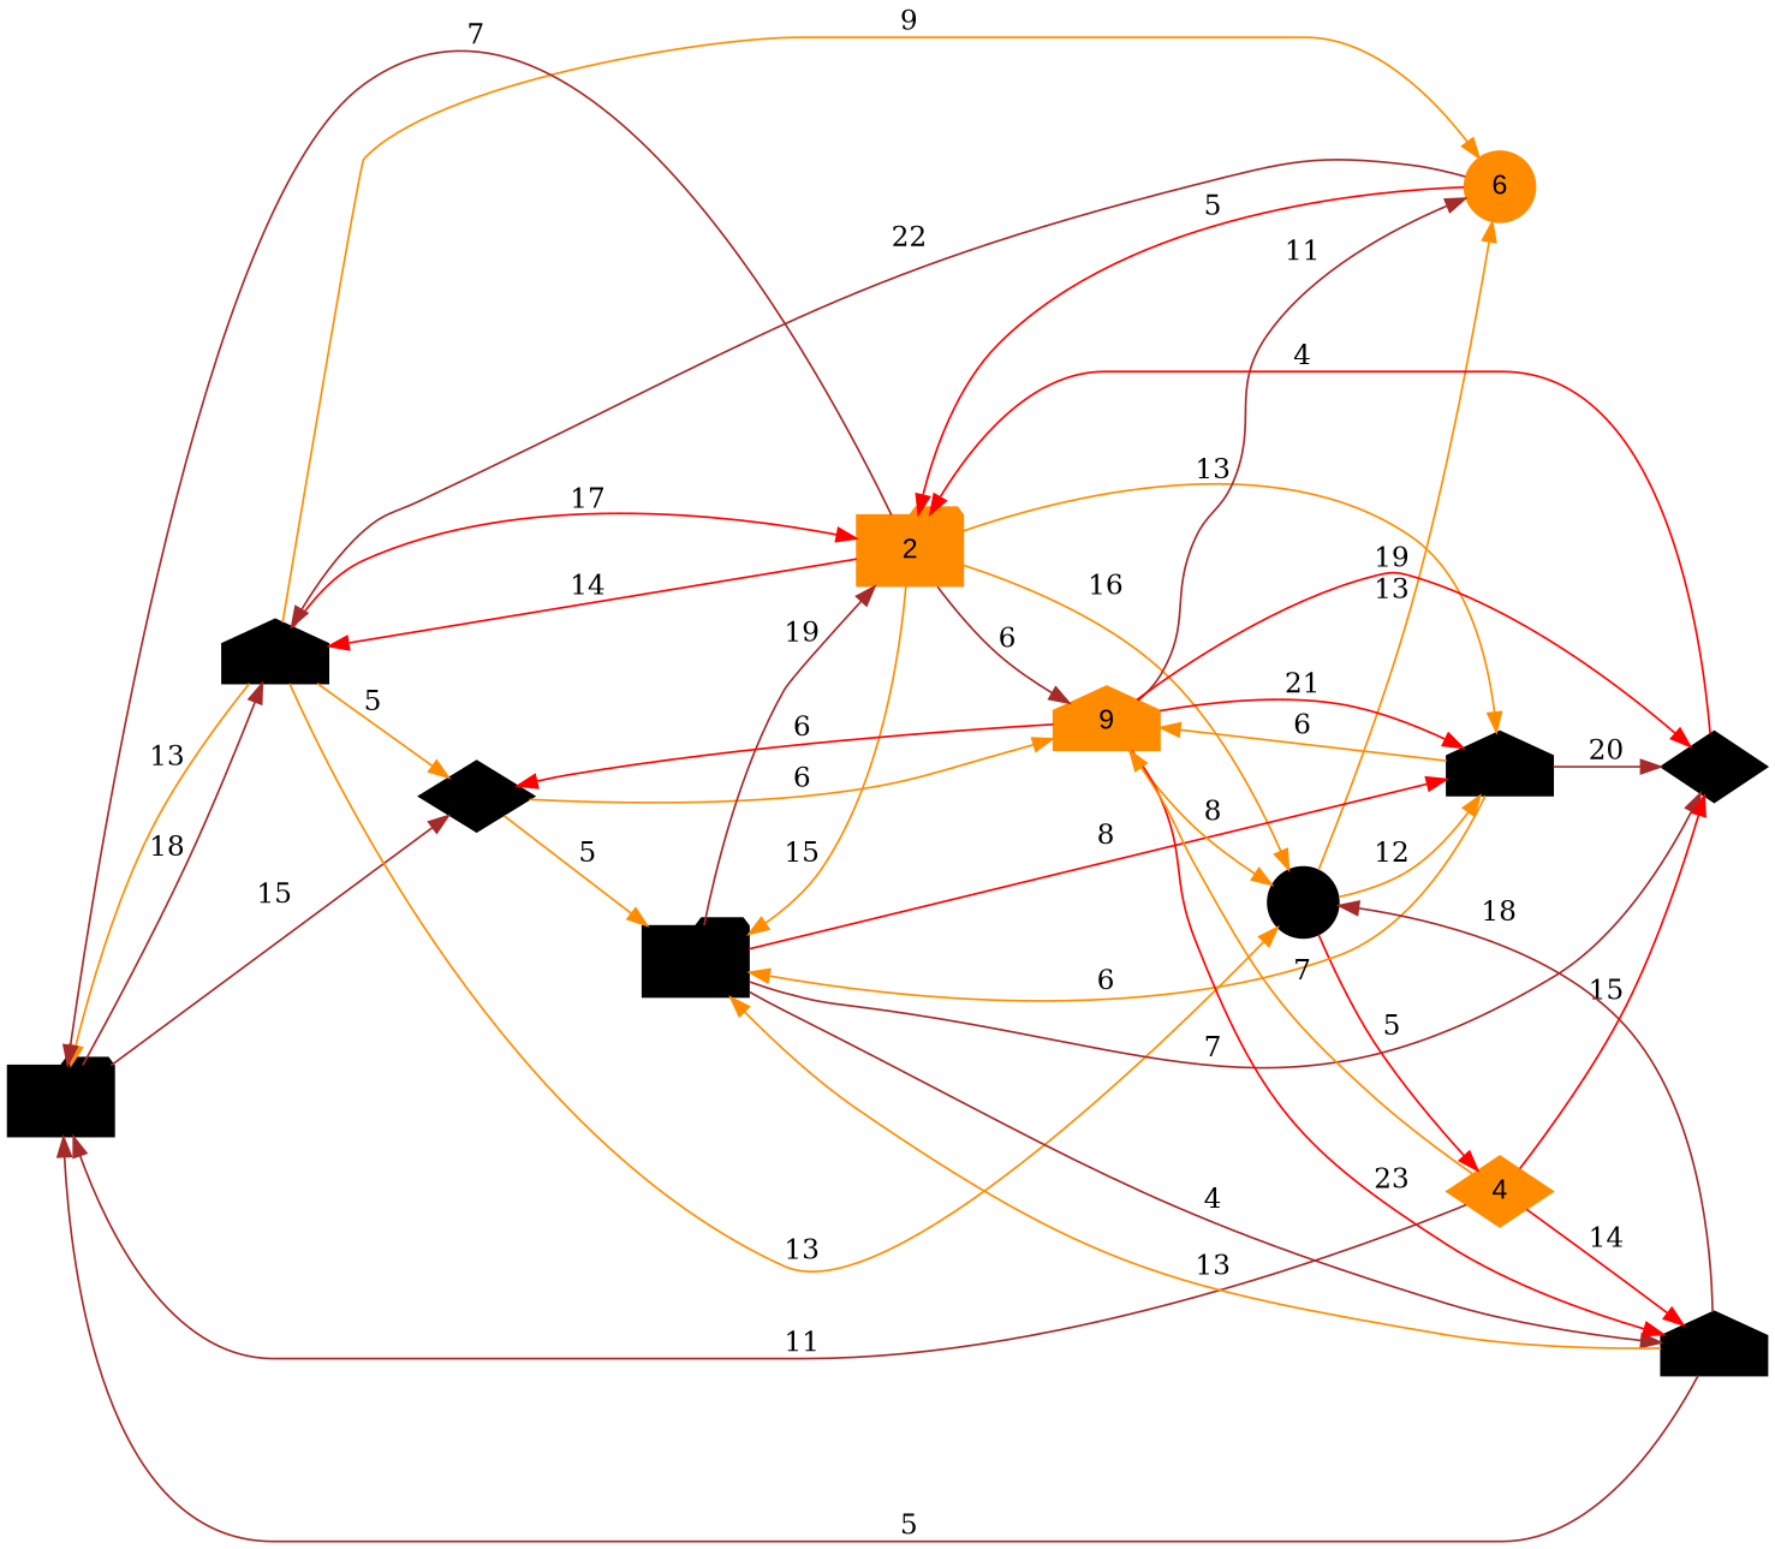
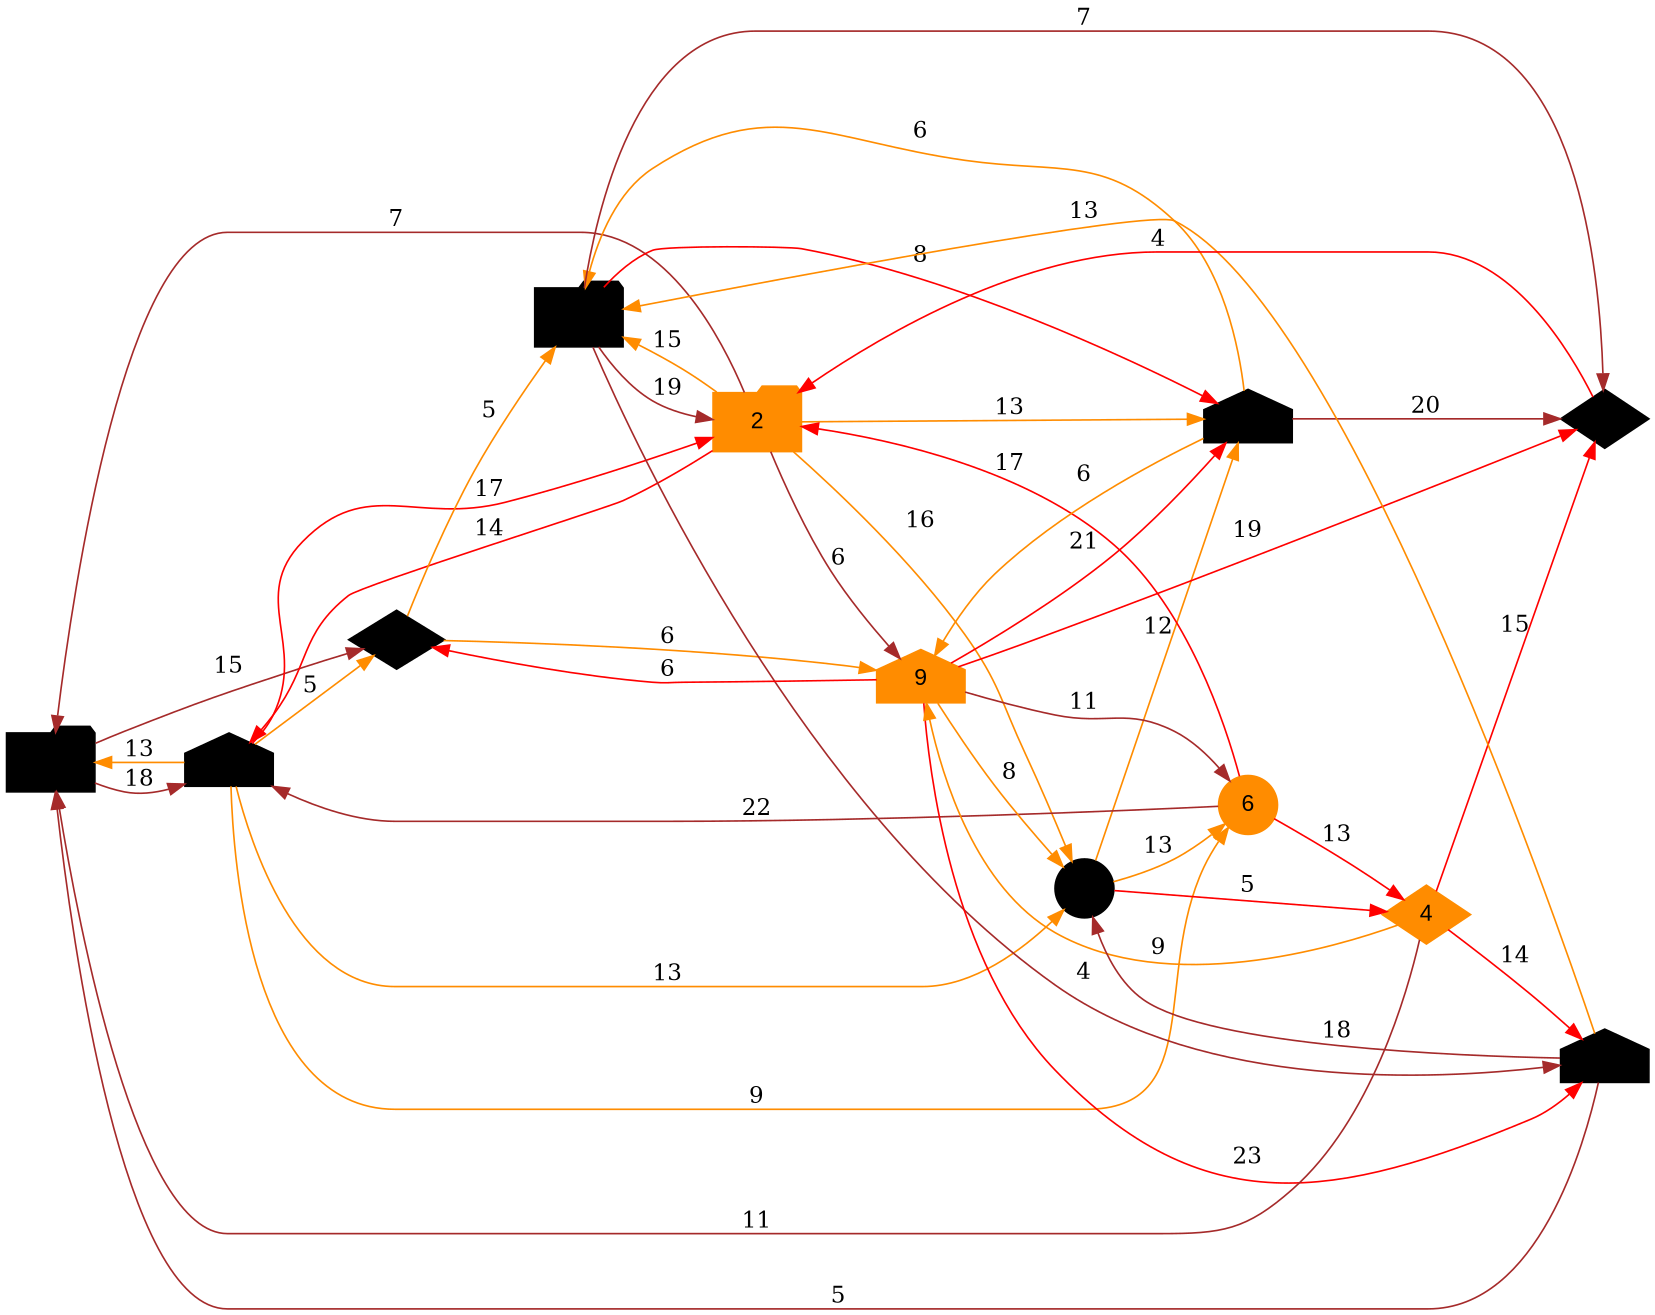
  digraph {
    rankdir=LR
    node [color=black fontname=Arial shape=house style=filled]
    edge [color=darkorange]
    1 [shape=folder]
    0
    2 [color=darkorange shape=folder]
    3 [shape=circle]
    6 [color=darkorange shape=circle]
    11 [shape=diamond]
    7
    10 [shape=folder]
    9 [color=darkorange]
    4 [color=darkorange shape=diamond]
    5
    8 [shape=diamond]
    1 -> 0 [color=brown label=18]
    1 -> 11 [color=brown label=15]
    0 -> 1 [label=13]
    0 -> 2 [color=red label=17]
    0 -> 3 [label=13]
    0 -> 6 [label=9]
    0 -> 11 [label=5]
    2 -> 1 [color=brown label=7]
    2 -> 0 [color=red label=14]
    2 -> 3 [label=16]
    2 -> 7 [label=13]
    2 -> 10 [label=15]
    2 -> 9 [color=brown label=6]
    3 -> 6 [label=13]
    3 -> 7 [label=12]
    3 -> 4 [color=red label=5]
    6 -> 0 [color=brown label=22]
-   6 -> 2 [color=red label=5]
+   6 -> 2 [color=red label=17]
+   6 -> 4 [color=red label=13]
    11 -> 10 [label=5]
    11 -> 9 [label=6]
    7 -> 10 [label=6]
    7 -> 9 [label=6]
    7 -> 8 [color=brown label=20]
    10 -> 2 [color=brown label=19]
    10 -> 7 [color=red label=8]
    10 -> 5 [color=brown label=4]
    10 -> 8 [color=brown label=7]
    9 -> 3 [label=8]
    9 -> 6 [color=brown label=11]
    9 -> 11 [color=red label=6]
    9 -> 7 [color=red label=21]
    9 -> 5 [color=red label=23]
    9 -> 8 [color=red label=19]
    4 -> 1 [color=brown label=11]
-   4 -> 9 [label=7]
+   4 -> 9 [label=9]
    4 -> 5 [color=red label=14]
    4 -> 8 [color=red label=15]
    5 -> 1 [color=brown label=5]
    5 -> 3 [color=brown label=18]
    5 -> 10 [label=13]
    8 -> 2 [color=red label=4]
  }
